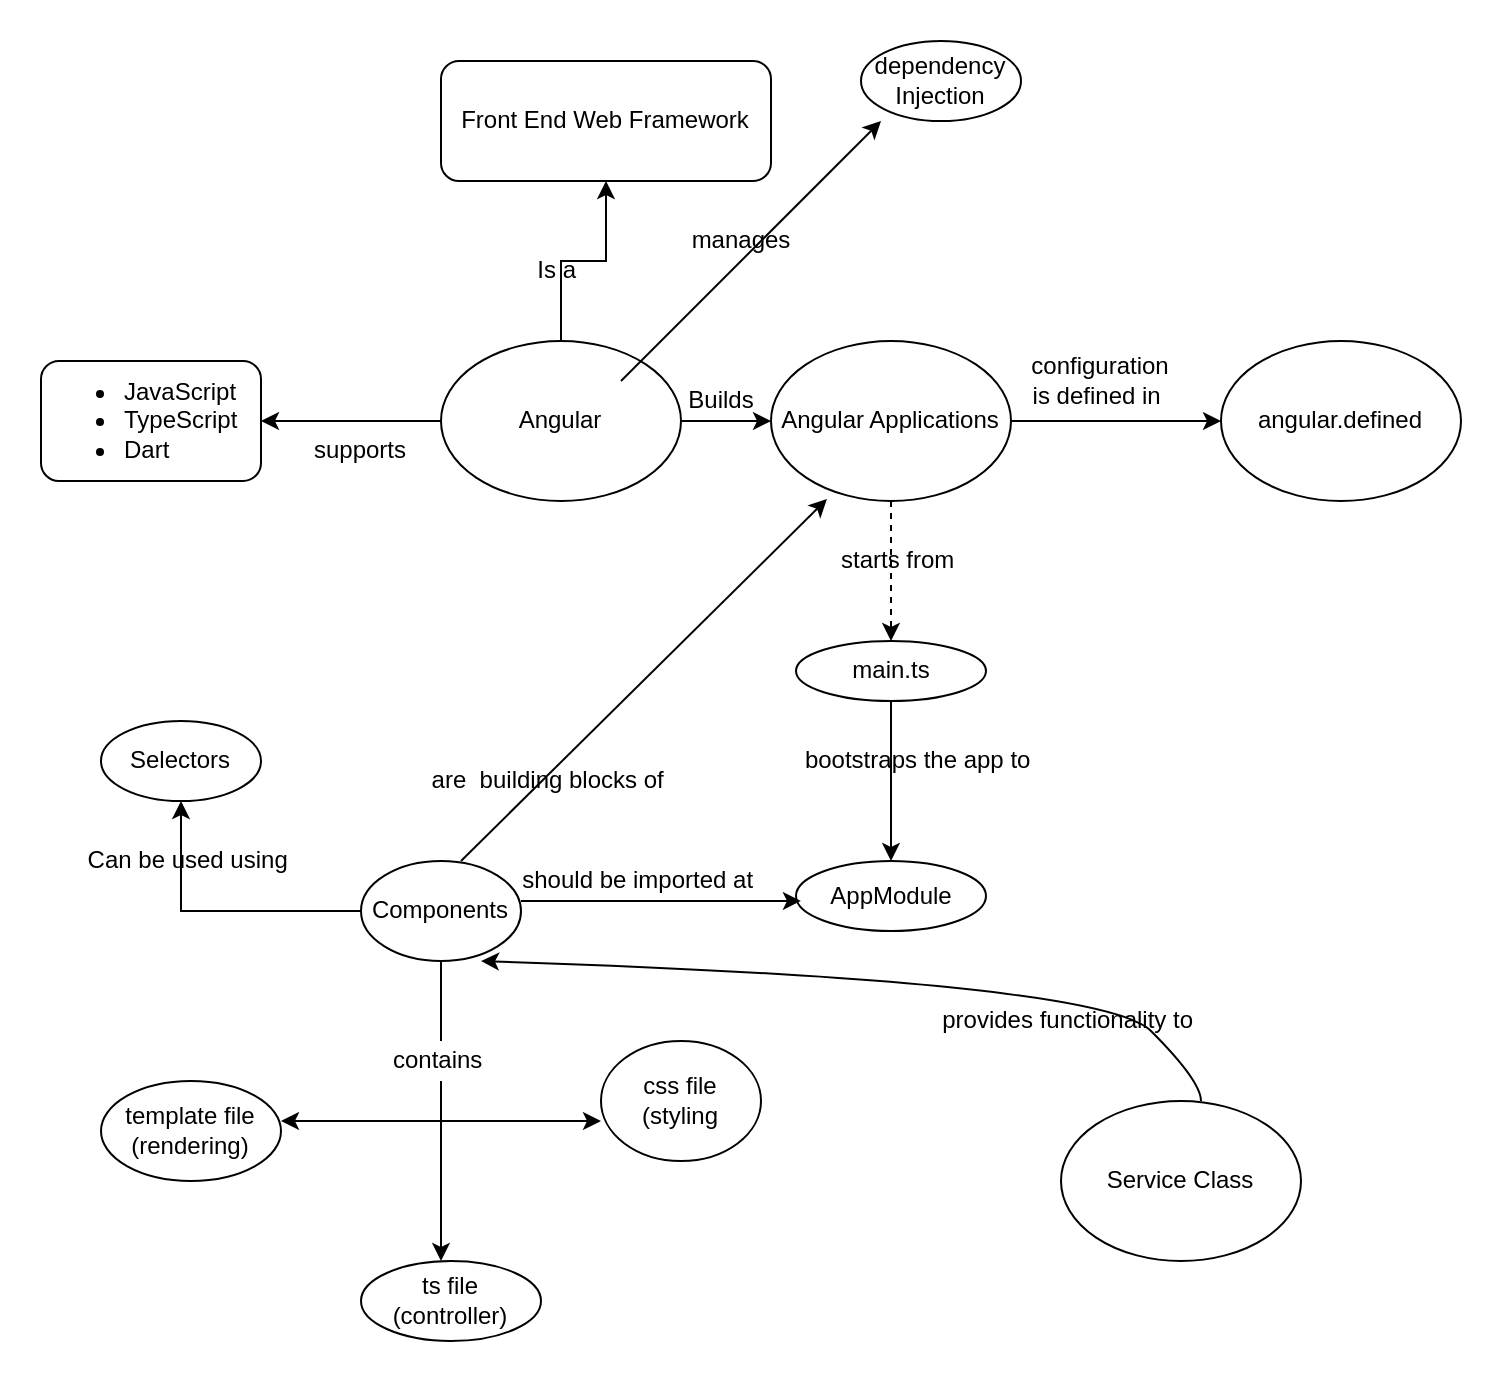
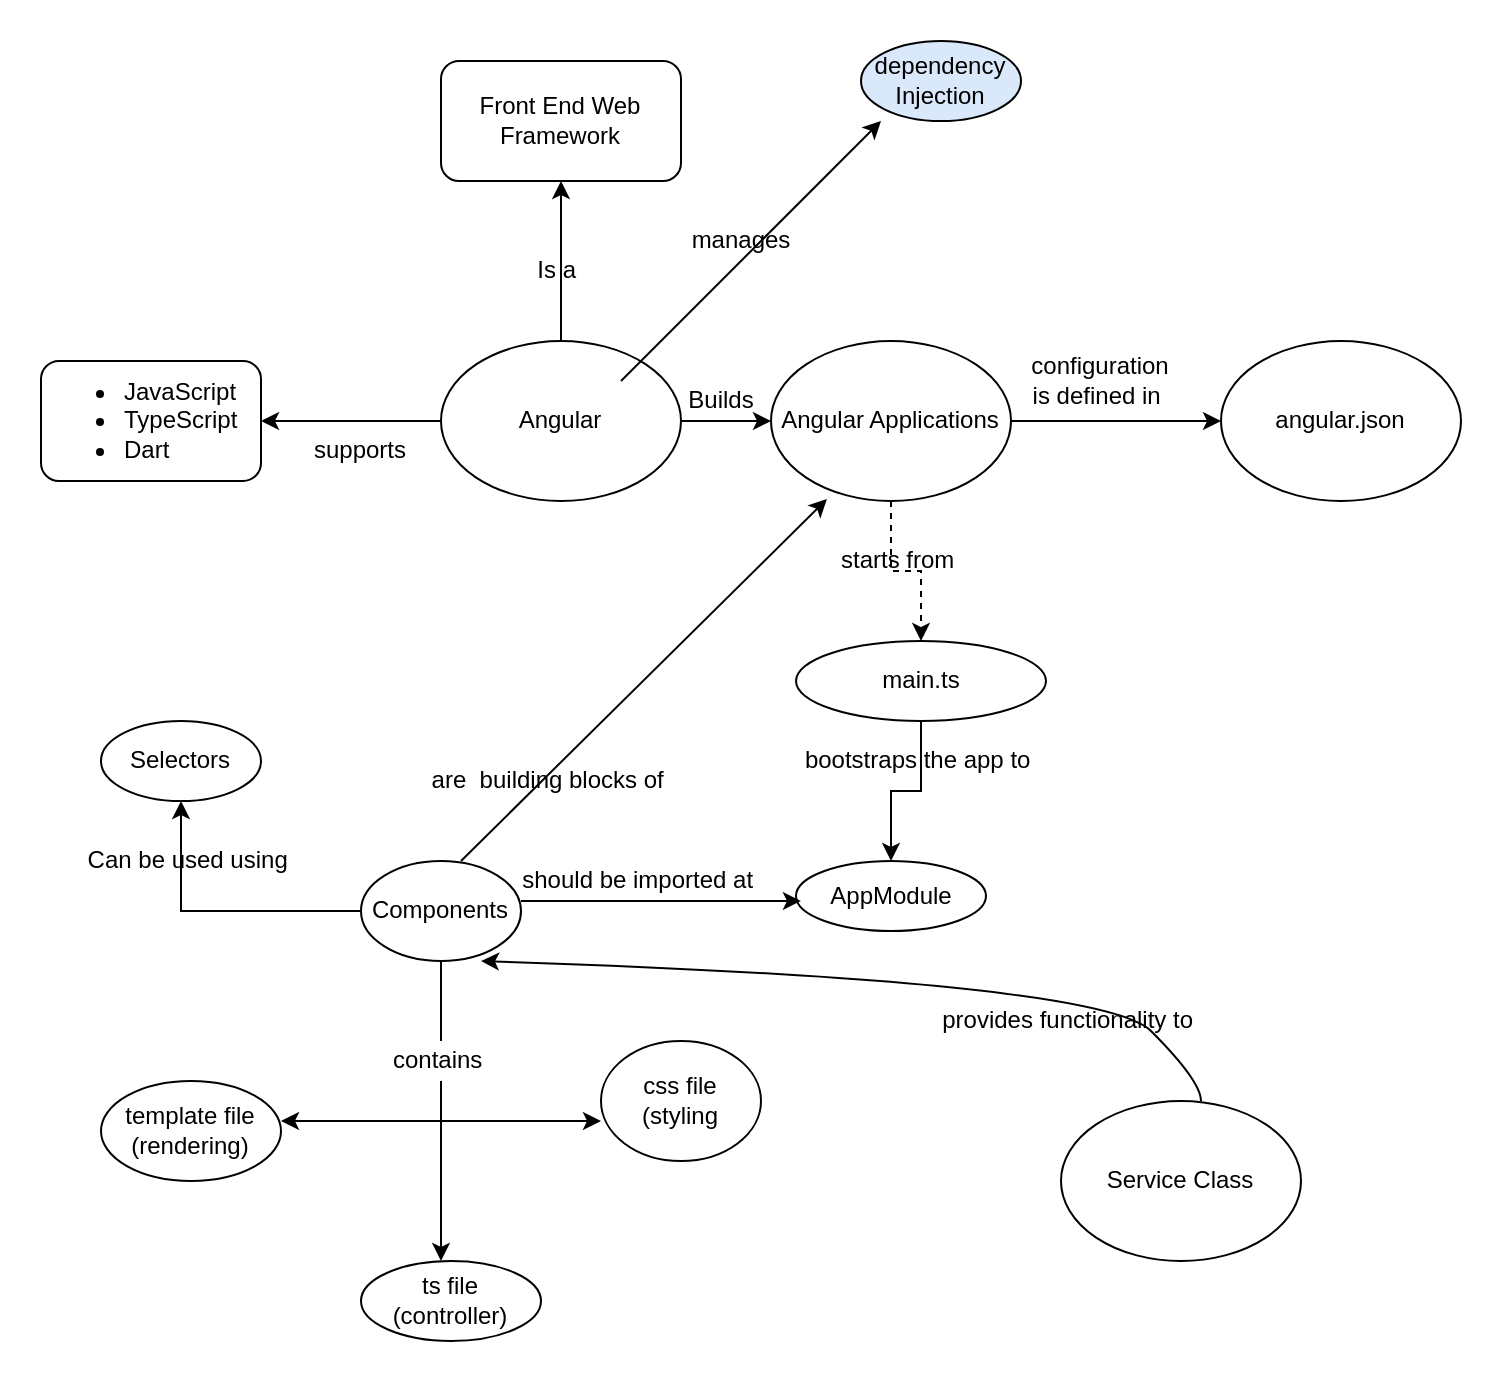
  <mxCell id="0" />
  <mxCell id="1" parent="0" />
  <mxCell id="2" style="edgeStyle=orthogonalEdgeStyle;rounded=0;orthogonalLoop=1;jettySize=auto;html=1;entryX=0.5;entryY=1;entryDx=0;entryDy=0;" edge="1" parent="1" source="5" target="6"><mxGeometry relative="1" as="geometry" /></mxCell>
  <mxCell id="3" style="edgeStyle=orthogonalEdgeStyle;rounded=0;orthogonalLoop=1;jettySize=auto;html=1;" edge="1" parent="1" source="5" target="10"><mxGeometry relative="1" as="geometry"><mxPoint x="430" y="210" as="targetPoint" /></mxGeometry></mxCell>
  <mxCell id="4" style="edgeStyle=orthogonalEdgeStyle;rounded=0;orthogonalLoop=1;jettySize=auto;html=1;" edge="1" parent="1" source="5" target="12"><mxGeometry relative="1" as="geometry"><mxPoint x="140" y="210" as="targetPoint" /></mxGeometry></mxCell>
  <mxCell id="5" value="Angular" style="ellipse;whiteSpace=wrap;html=1;" vertex="1" parent="1"><mxGeometry x="220" y="170" width="120" height="80" as="geometry" /></mxCell>
- <mxCell id="6" value="Front End Web Framework" style="rounded=1;whiteSpace=wrap;html=1;" vertex="1" parent="1"><mxGeometry x="220" y="30" width="165" height="60" as="geometry" /></mxCell>
+ <mxCell id="6" value="Front End Web Framework" style="rounded=1;whiteSpace=wrap;html=1;" vertex="1" parent="1"><mxGeometry x="220" y="30" width="120" height="60" as="geometry" /></mxCell>
  <mxCell id="7" value="Is a&amp;nbsp;" style="text;html=1;strokeColor=none;fillColor=none;align=center;verticalAlign=middle;whiteSpace=wrap;rounded=0;" vertex="1" parent="1"><mxGeometry x="250" y="120" width="60" height="30" as="geometry" /></mxCell>
  <mxCell id="8" style="edgeStyle=orthogonalEdgeStyle;rounded=0;orthogonalLoop=1;jettySize=auto;html=1;" edge="1" parent="1" source="10" target="14"><mxGeometry relative="1" as="geometry"><mxPoint x="590" y="210" as="targetPoint" /></mxGeometry></mxCell>
  <mxCell id="9" style="edgeStyle=orthogonalEdgeStyle;rounded=0;orthogonalLoop=1;jettySize=auto;html=1;dashed=1;" edge="1" parent="1" source="10" target="17"><mxGeometry relative="1" as="geometry"><mxPoint x="445" y="300" as="targetPoint" /></mxGeometry></mxCell>
  <mxCell id="10" value="Angular Applications" style="ellipse;whiteSpace=wrap;html=1;" vertex="1" parent="1"><mxGeometry x="385" y="170" width="120" height="80" as="geometry" /></mxCell>
  <mxCell id="11" value="Builds" style="text;html=1;align=center;verticalAlign=middle;resizable=0;points=[];autosize=1;strokeColor=none;fillColor=none;" vertex="1" parent="1"><mxGeometry x="335" y="190" width="50" height="20" as="geometry" /></mxCell>
  <mxCell id="12" value="&lt;ul&gt;&lt;li&gt;JavaScript&lt;/li&gt;&lt;li&gt;TypeScript&lt;/li&gt;&lt;li&gt;Dart&lt;/li&gt;&lt;/ul&gt;" style="rounded=1;whiteSpace=wrap;html=1;align=left;" vertex="1" parent="1"><mxGeometry x="20" y="180" width="110" height="60" as="geometry" /></mxCell>
  <mxCell id="13" value="supports" style="text;html=1;strokeColor=none;fillColor=none;align=center;verticalAlign=middle;whiteSpace=wrap;rounded=0;" vertex="1" parent="1"><mxGeometry x="150" y="210" width="60" height="30" as="geometry" /></mxCell>
- <mxCell id="14" value="angular.defined&lt;br&gt;" style="ellipse;whiteSpace=wrap;html=1;" vertex="1" parent="1"><mxGeometry x="610" y="170" width="120" height="80" as="geometry" /></mxCell>
+ <mxCell id="14" value="angular.json&lt;br&gt;" style="ellipse;whiteSpace=wrap;html=1;" vertex="1" parent="1"><mxGeometry x="610" y="170" width="120" height="80" as="geometry" /></mxCell>
  <mxCell id="15" value="configuration is defined in&amp;nbsp;" style="text;html=1;strokeColor=none;fillColor=none;align=center;verticalAlign=middle;whiteSpace=wrap;rounded=0;" vertex="1" parent="1"><mxGeometry x="510" y="170" width="80" height="40" as="geometry" /></mxCell>
  <mxCell id="16" value="" style="edgeStyle=orthogonalEdgeStyle;rounded=0;orthogonalLoop=1;jettySize=auto;html=1;" edge="1" parent="1" source="17" target="19"><mxGeometry relative="1" as="geometry" /></mxCell>
- <mxCell id="17" value="main.ts" style="ellipse;whiteSpace=wrap;html=1;" vertex="1" parent="1"><mxGeometry x="397.5" y="320" width="95" height="30" as="geometry" /></mxCell>
+ <mxCell id="17" value="main.ts" style="ellipse;whiteSpace=wrap;html=1;" vertex="1" parent="1"><mxGeometry x="397.5" y="320" width="125" height="40" as="geometry" /></mxCell>
  <mxCell id="18" value="starts from&amp;nbsp;" style="text;html=1;align=center;verticalAlign=middle;resizable=0;points=[];autosize=1;strokeColor=none;fillColor=none;" vertex="1" parent="1"><mxGeometry x="410" y="270" width="80" height="20" as="geometry" /></mxCell>
  <mxCell id="19" value="AppModule" style="ellipse;whiteSpace=wrap;html=1;" vertex="1" parent="1"><mxGeometry x="397.5" y="430" width="95" height="35" as="geometry" /></mxCell>
  <mxCell id="20" value="bootstraps the app to&amp;nbsp;" style="text;html=1;align=center;verticalAlign=middle;resizable=0;points=[];autosize=1;strokeColor=none;fillColor=none;" vertex="1" parent="1"><mxGeometry x="395" y="370" width="130" height="20" as="geometry" /></mxCell>
  <mxCell id="21" style="edgeStyle=orthogonalEdgeStyle;rounded=0;orthogonalLoop=1;jettySize=auto;html=1;entryX=0.026;entryY=0.714;entryDx=0;entryDy=0;entryPerimeter=0;" edge="1" parent="1"><mxGeometry relative="1" as="geometry"><mxPoint x="260" y="449.99" as="sourcePoint" /><mxPoint x="399.97" y="449.99" as="targetPoint" /></mxGeometry></mxCell>
  <mxCell id="22" value="" style="edgeStyle=orthogonalEdgeStyle;rounded=0;orthogonalLoop=1;jettySize=auto;html=1;" edge="1" parent="1" source="24" target="28"><mxGeometry relative="1" as="geometry" /></mxCell>
  <mxCell id="23" style="edgeStyle=orthogonalEdgeStyle;rounded=0;orthogonalLoop=1;jettySize=auto;html=1;startArrow=none;" edge="1" parent="1" source="34"><mxGeometry relative="1" as="geometry"><mxPoint x="220" y="630" as="targetPoint" /><Array as="points"><mxPoint x="220" y="560" /><mxPoint x="220" y="560" /></Array></mxGeometry></mxCell>
  <mxCell id="24" value="Components" style="ellipse;whiteSpace=wrap;html=1;" vertex="1" parent="1"><mxGeometry x="180" y="430" width="80" height="50" as="geometry" /></mxCell>
  <mxCell id="25" value="are&amp;nbsp; building blocks of&amp;nbsp;" style="text;html=1;align=center;verticalAlign=middle;resizable=0;points=[];autosize=1;strokeColor=none;fillColor=none;" vertex="1" parent="1"><mxGeometry x="210" y="380" width="130" height="20" as="geometry" /></mxCell>
  <mxCell id="26" value="should be imported at&amp;nbsp;" style="text;html=1;align=center;verticalAlign=middle;resizable=0;points=[];autosize=1;strokeColor=none;fillColor=none;" vertex="1" parent="1"><mxGeometry x="255" y="430" width="130" height="20" as="geometry" /></mxCell>
  <mxCell id="27" value="" style="endArrow=classic;html=1;rounded=0;entryX=0.233;entryY=0.988;entryDx=0;entryDy=0;entryPerimeter=0;" edge="1" parent="1" target="10"><mxGeometry width="50" height="50" relative="1" as="geometry"><mxPoint x="230" y="430" as="sourcePoint" /><mxPoint x="280" y="380" as="targetPoint" /></mxGeometry></mxCell>
  <mxCell id="28" value="Selectors" style="ellipse;whiteSpace=wrap;html=1;" vertex="1" parent="1"><mxGeometry x="50" y="360" width="80" height="40" as="geometry" /></mxCell>
  <mxCell id="29" value="Can be used using&amp;nbsp;" style="text;html=1;align=center;verticalAlign=middle;resizable=0;points=[];autosize=1;strokeColor=none;fillColor=none;" vertex="1" parent="1"><mxGeometry x="35" y="420" width="120" height="20" as="geometry" /></mxCell>
  <mxCell id="30" value="" style="endArrow=classic;startArrow=classic;html=1;rounded=0;" edge="1" parent="1"><mxGeometry width="50" height="50" relative="1" as="geometry"><mxPoint x="140" y="560" as="sourcePoint" /><mxPoint x="300" y="560" as="targetPoint" /></mxGeometry></mxCell>
  <mxCell id="31" value="template file (rendering)" style="ellipse;whiteSpace=wrap;html=1;" vertex="1" parent="1"><mxGeometry x="50" y="540" width="90" height="50" as="geometry" /></mxCell>
  <mxCell id="32" value="css file (styling" style="ellipse;whiteSpace=wrap;html=1;" vertex="1" parent="1"><mxGeometry x="300" y="520" width="80" height="60" as="geometry" /></mxCell>
  <mxCell id="33" value="ts file (controller)" style="ellipse;whiteSpace=wrap;html=1;" vertex="1" parent="1"><mxGeometry x="180" y="630" width="90" height="40" as="geometry" /></mxCell>
  <mxCell id="34" value="contains&amp;nbsp;" style="text;html=1;align=center;verticalAlign=middle;resizable=0;points=[];autosize=1;strokeColor=none;fillColor=none;" vertex="1" parent="1"><mxGeometry x="190" y="520" width="60" height="20" as="geometry" /></mxCell>
  <mxCell id="35" value="" style="edgeStyle=orthogonalEdgeStyle;rounded=0;orthogonalLoop=1;jettySize=auto;html=1;endArrow=none;" edge="1" parent="1" source="24" target="34"><mxGeometry relative="1" as="geometry"><mxPoint x="220" y="630" as="targetPoint" /><mxPoint x="220" y="480" as="sourcePoint" /><Array as="points" /></mxGeometry></mxCell>
  <mxCell id="36" value="Service Class" style="ellipse;whiteSpace=wrap;html=1;" vertex="1" parent="1"><mxGeometry x="530" y="550" width="120" height="80" as="geometry" /></mxCell>
  <mxCell id="37" value="" style="curved=1;endArrow=classic;html=1;rounded=0;entryX=0.75;entryY=1;entryDx=0;entryDy=0;entryPerimeter=0;" edge="1" parent="1" target="24"><mxGeometry width="50" height="50" relative="1" as="geometry"><mxPoint x="600" y="550" as="sourcePoint" /><mxPoint x="600" y="490" as="targetPoint" /><Array as="points"><mxPoint x="600" y="540" /><mxPoint x="550" y="490" /></Array></mxGeometry></mxCell>
  <mxCell id="38" value="provides functionality to&amp;nbsp;" style="text;html=1;align=center;verticalAlign=middle;resizable=0;points=[];autosize=1;strokeColor=none;fillColor=none;" vertex="1" parent="1"><mxGeometry x="465" y="500" width="140" height="20" as="geometry" /></mxCell>
  <mxCell id="39" value="" style="endArrow=classic;html=1;rounded=0;" edge="1" parent="1"><mxGeometry width="50" height="50" relative="1" as="geometry"><mxPoint x="310" y="190" as="sourcePoint" /><mxPoint x="440" y="60" as="targetPoint" /></mxGeometry></mxCell>
- <mxCell id="40" value="dependency Injection" style="ellipse;whiteSpace=wrap;html=1;" vertex="1" parent="1"><mxGeometry x="430" y="20" width="80" height="40" as="geometry" /></mxCell>
+ <mxCell id="40" value="dependency Injection" style="ellipse;whiteSpace=wrap;html=1;fillColor=#dae8fc;" vertex="1" parent="1"><mxGeometry x="430" y="20" width="80" height="40" as="geometry" /></mxCell>
  <mxCell id="41" value="manages" style="text;html=1;align=center;verticalAlign=middle;resizable=0;points=[];autosize=1;strokeColor=none;fillColor=none;" vertex="1" parent="1"><mxGeometry x="340" y="110" width="60" height="20" as="geometry" /></mxCell>
